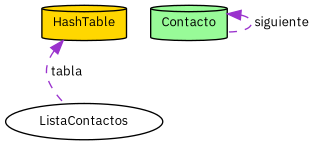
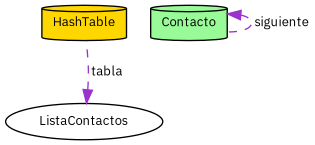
  digraph {
    fontname="IBM Plex Sans"
    node [color=black fontname="IBM Plex Sans" fontsize=10 shape=cylinder style=filled]
    edge [color=darkorchid3 dir=back fontname="IBM Plex Sans" fontsize=10 labelfontname=Helvetica labelfontsize=10 style=dashed]
    n1 [fillcolor=gold fontcolor=black height=0.2 label=HashTable width=0.4]
    n2 [fillcolor=white height=0.2 label=ListaContactos shape=ellipse width=0.4]
    n3 [fillcolor=palegreen height=0.2 label=Contacto width=0.4]
-   n1 -> n2 [label=" tabla"]
+   n2 -> n1 [label=" tabla"]
    n3 -> n3 [label=" siguiente"]
  }
